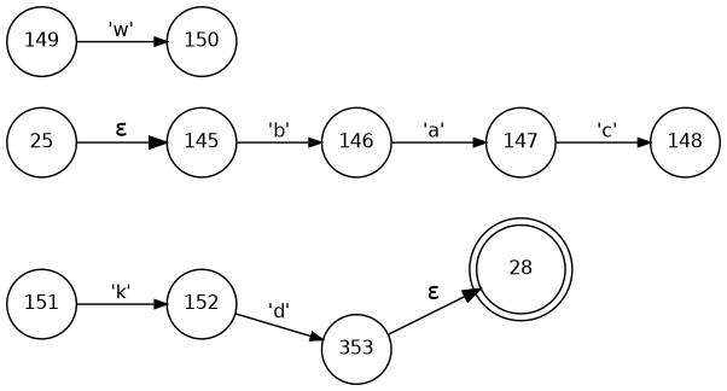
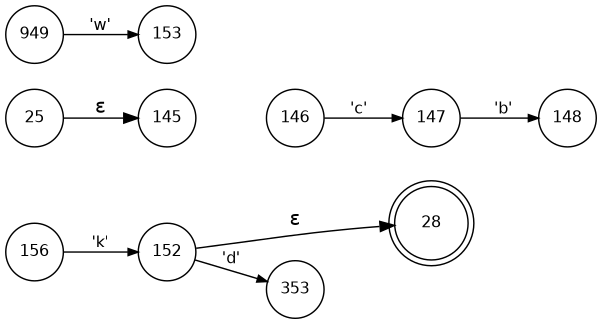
  digraph {
    fontname="DejaVu Sans"
    rankdir=LR
    node [fixedsize=true fontname="DejaVu Sans" fontsize=11 shape=circle peripheries=1]
    edge [arrowhead=normal arrowsize=.7 fontname="DejaVu Sans" fontsize=11]
    n1 [label=28 shape=doublecircle width=.6 peripheries=""]
    n2 [label=145 width=.55]
    n3 [label=146 width=.55]
    n4 [label=147 width=.55]
    n5 [label=148 width=.55]
-   n6 [label=149 width=.55]
-   n7 [label=150 width=.55]
-   n8 [label=151 width=.55]
+   n6 [label=949 width=.55]
+   n7 [label=153 width=.55]
+   n8 [label=156 width=.55]
    n9 [label=152 width=.55]
    n10 [label=353 width=.55]
    n11 [label=25 width=.55]
-   n2 -> n3 [label="'b'"]
-   n3 -> n4 [label="'a'"]
-   n4 -> n5 [label="'c'"]
+   n3 -> n4 [label="'c'"]
+   n4 -> n5 [label="'b'"]
    n6 -> n7 [label="'w'"]
    n8 -> n9 [label="'k'"]
    n9 -> n10 [label="'d'"]
-   n10 -> n1 [label="&epsilon;" arrowhead="" arrowsize="" fontsize=""]
+   n9 -> n1 [label="&epsilon;" arrowhead="" arrowsize="" fontsize=""]
    n11 -> n2 [label="&epsilon;" arrowhead="" arrowsize="" fontsize=""]
  }
